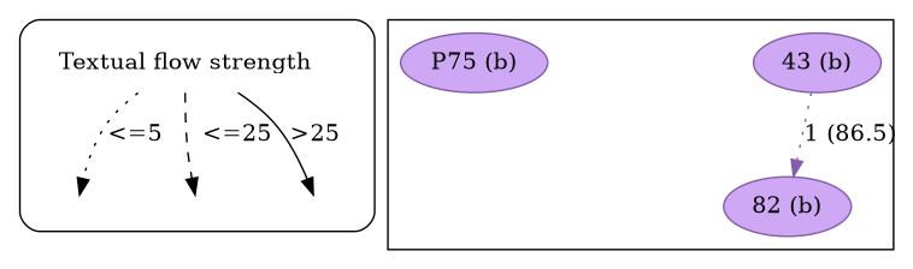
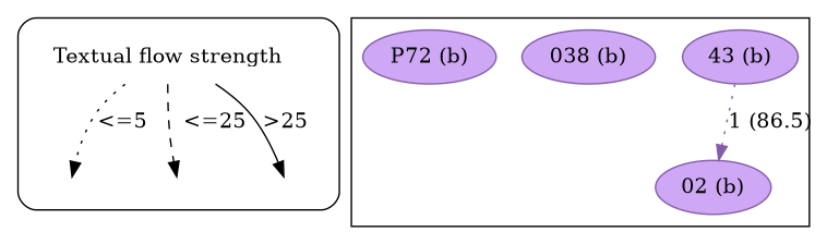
  strict digraph {
    node [style=filled]
    edge [style=dotted]
    n1 [label="Textual flow strength" shape=plaintext style=""]
    leg_e1 [fixedsize=True height=0.2 style=invis]
    leg_e2 [fixedsize=True height=0.2 style=invis]
    leg_e3 [fixedsize=True height=0.2 style=invis]
    n5 [color="#835da9" fillcolor="#CEA8F4" label="43 (b)"]
-   n6 [color="#835da9" fillcolor="#CEA8F4" label="82 (b)"]
-   n8 [color="#835da9" fillcolor="#CEA8F4" label="P75 (b)"]
+   n6 [color="#835da9" fillcolor="#CEA8F4" label="02 (b)"]
+   n7 [color="#835da9" fillcolor="#CEA8F4" label="038 (b)"]
+   n8 [color="#835da9" fillcolor="#CEA8F4" label="P72 (b)"]
    subgraph cluster_1 {
      style=rounded
      n1
      leg_e1
      leg_e2
      leg_e3
    }
    subgraph cluster_2 {
      n5
      n6
+     n7
      n8
    }
    n1 -> leg_e1 [label="<=5  "]
    n1 -> leg_e2 [label="  <=25" style=dashed]
    n1 -> leg_e3 [label=">25" style=solid]
    n5 -> n6 [color="#835da9" label="1 (86.5)"]
  }
